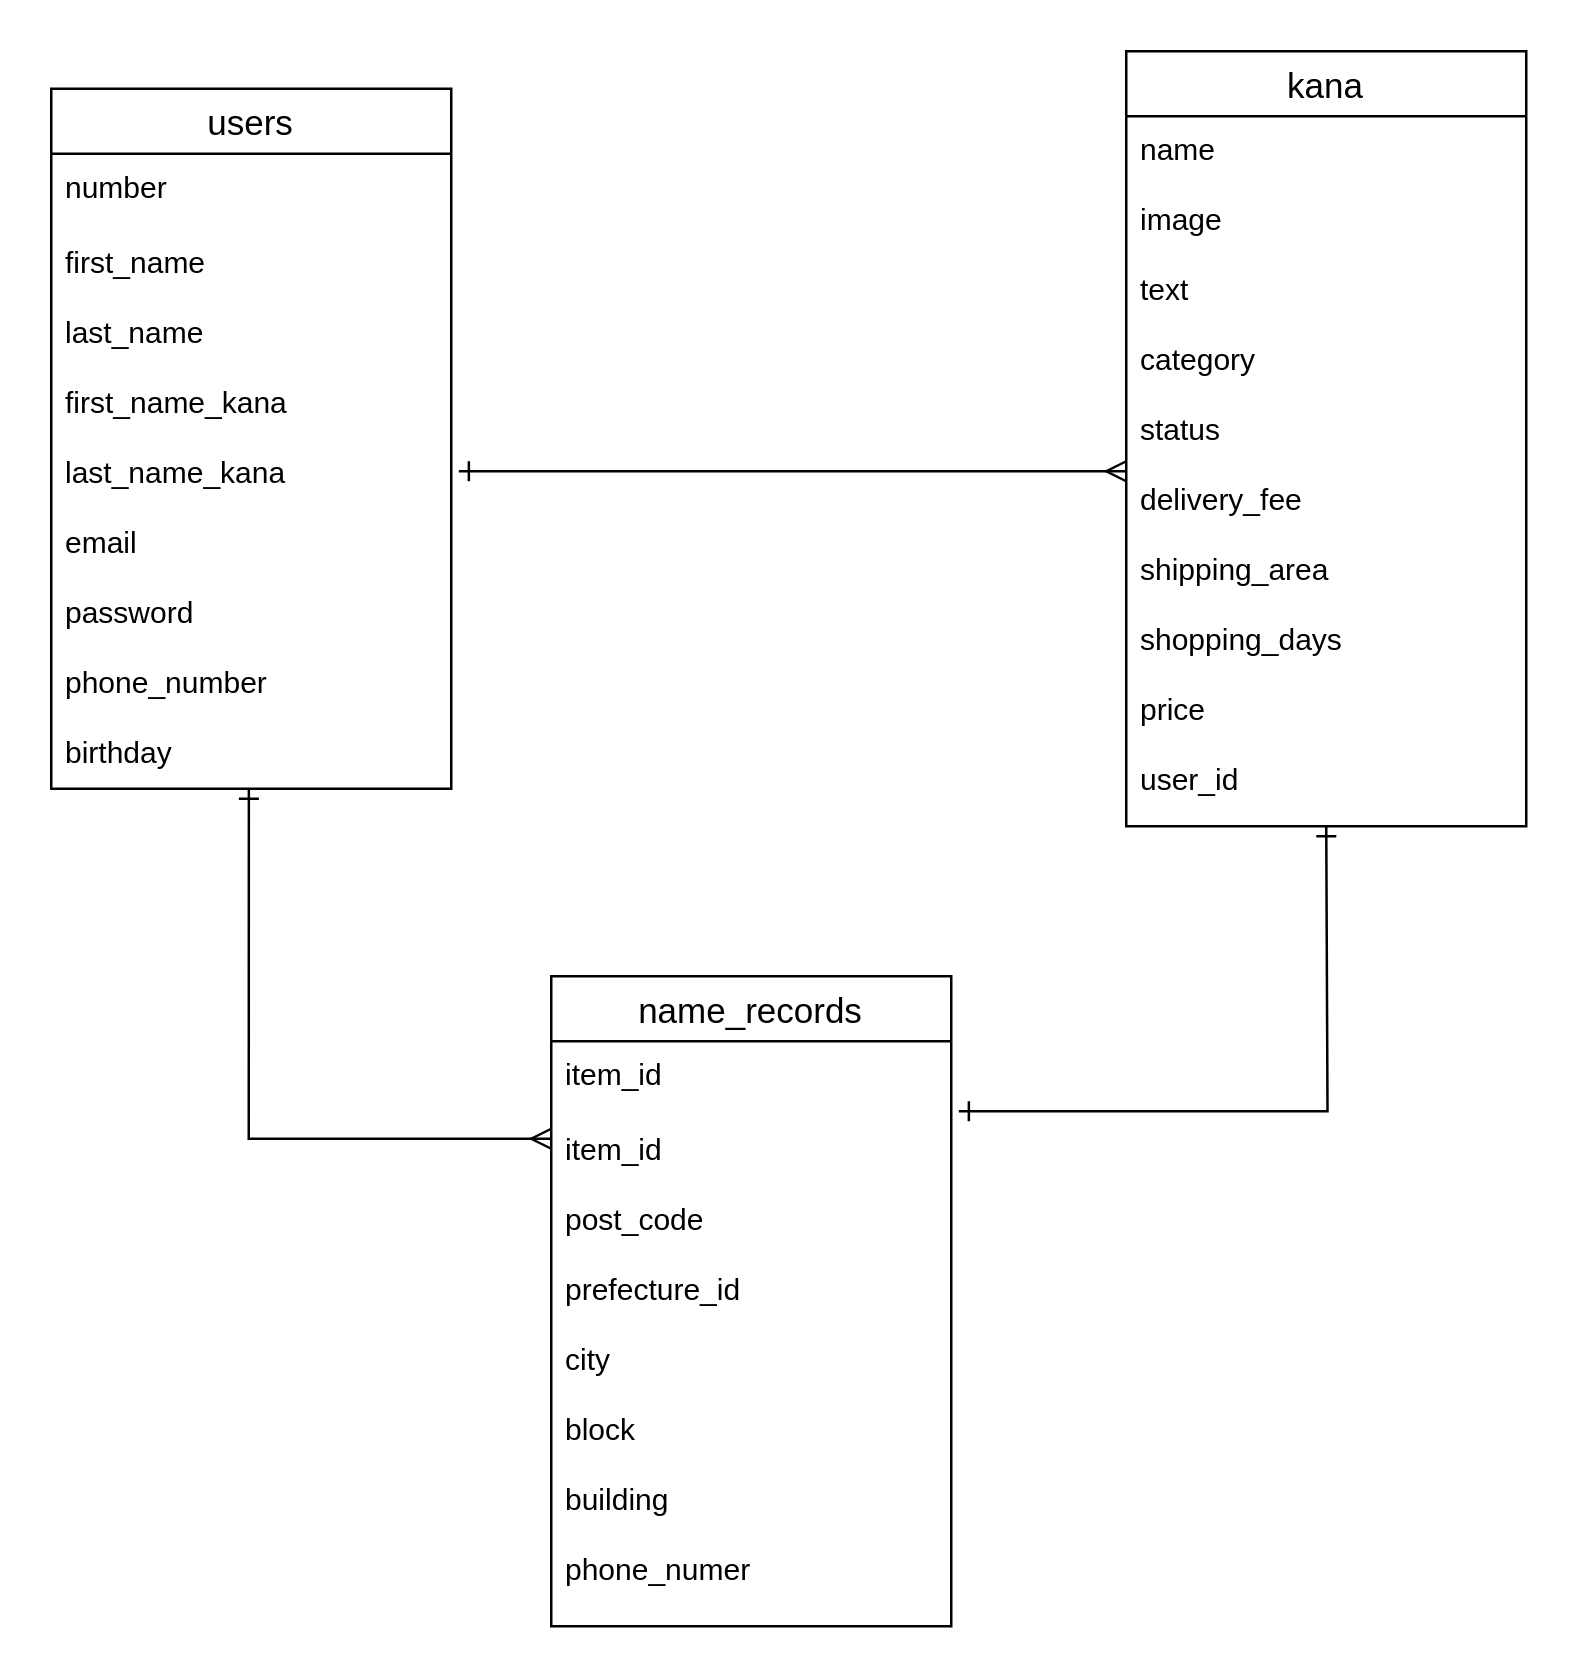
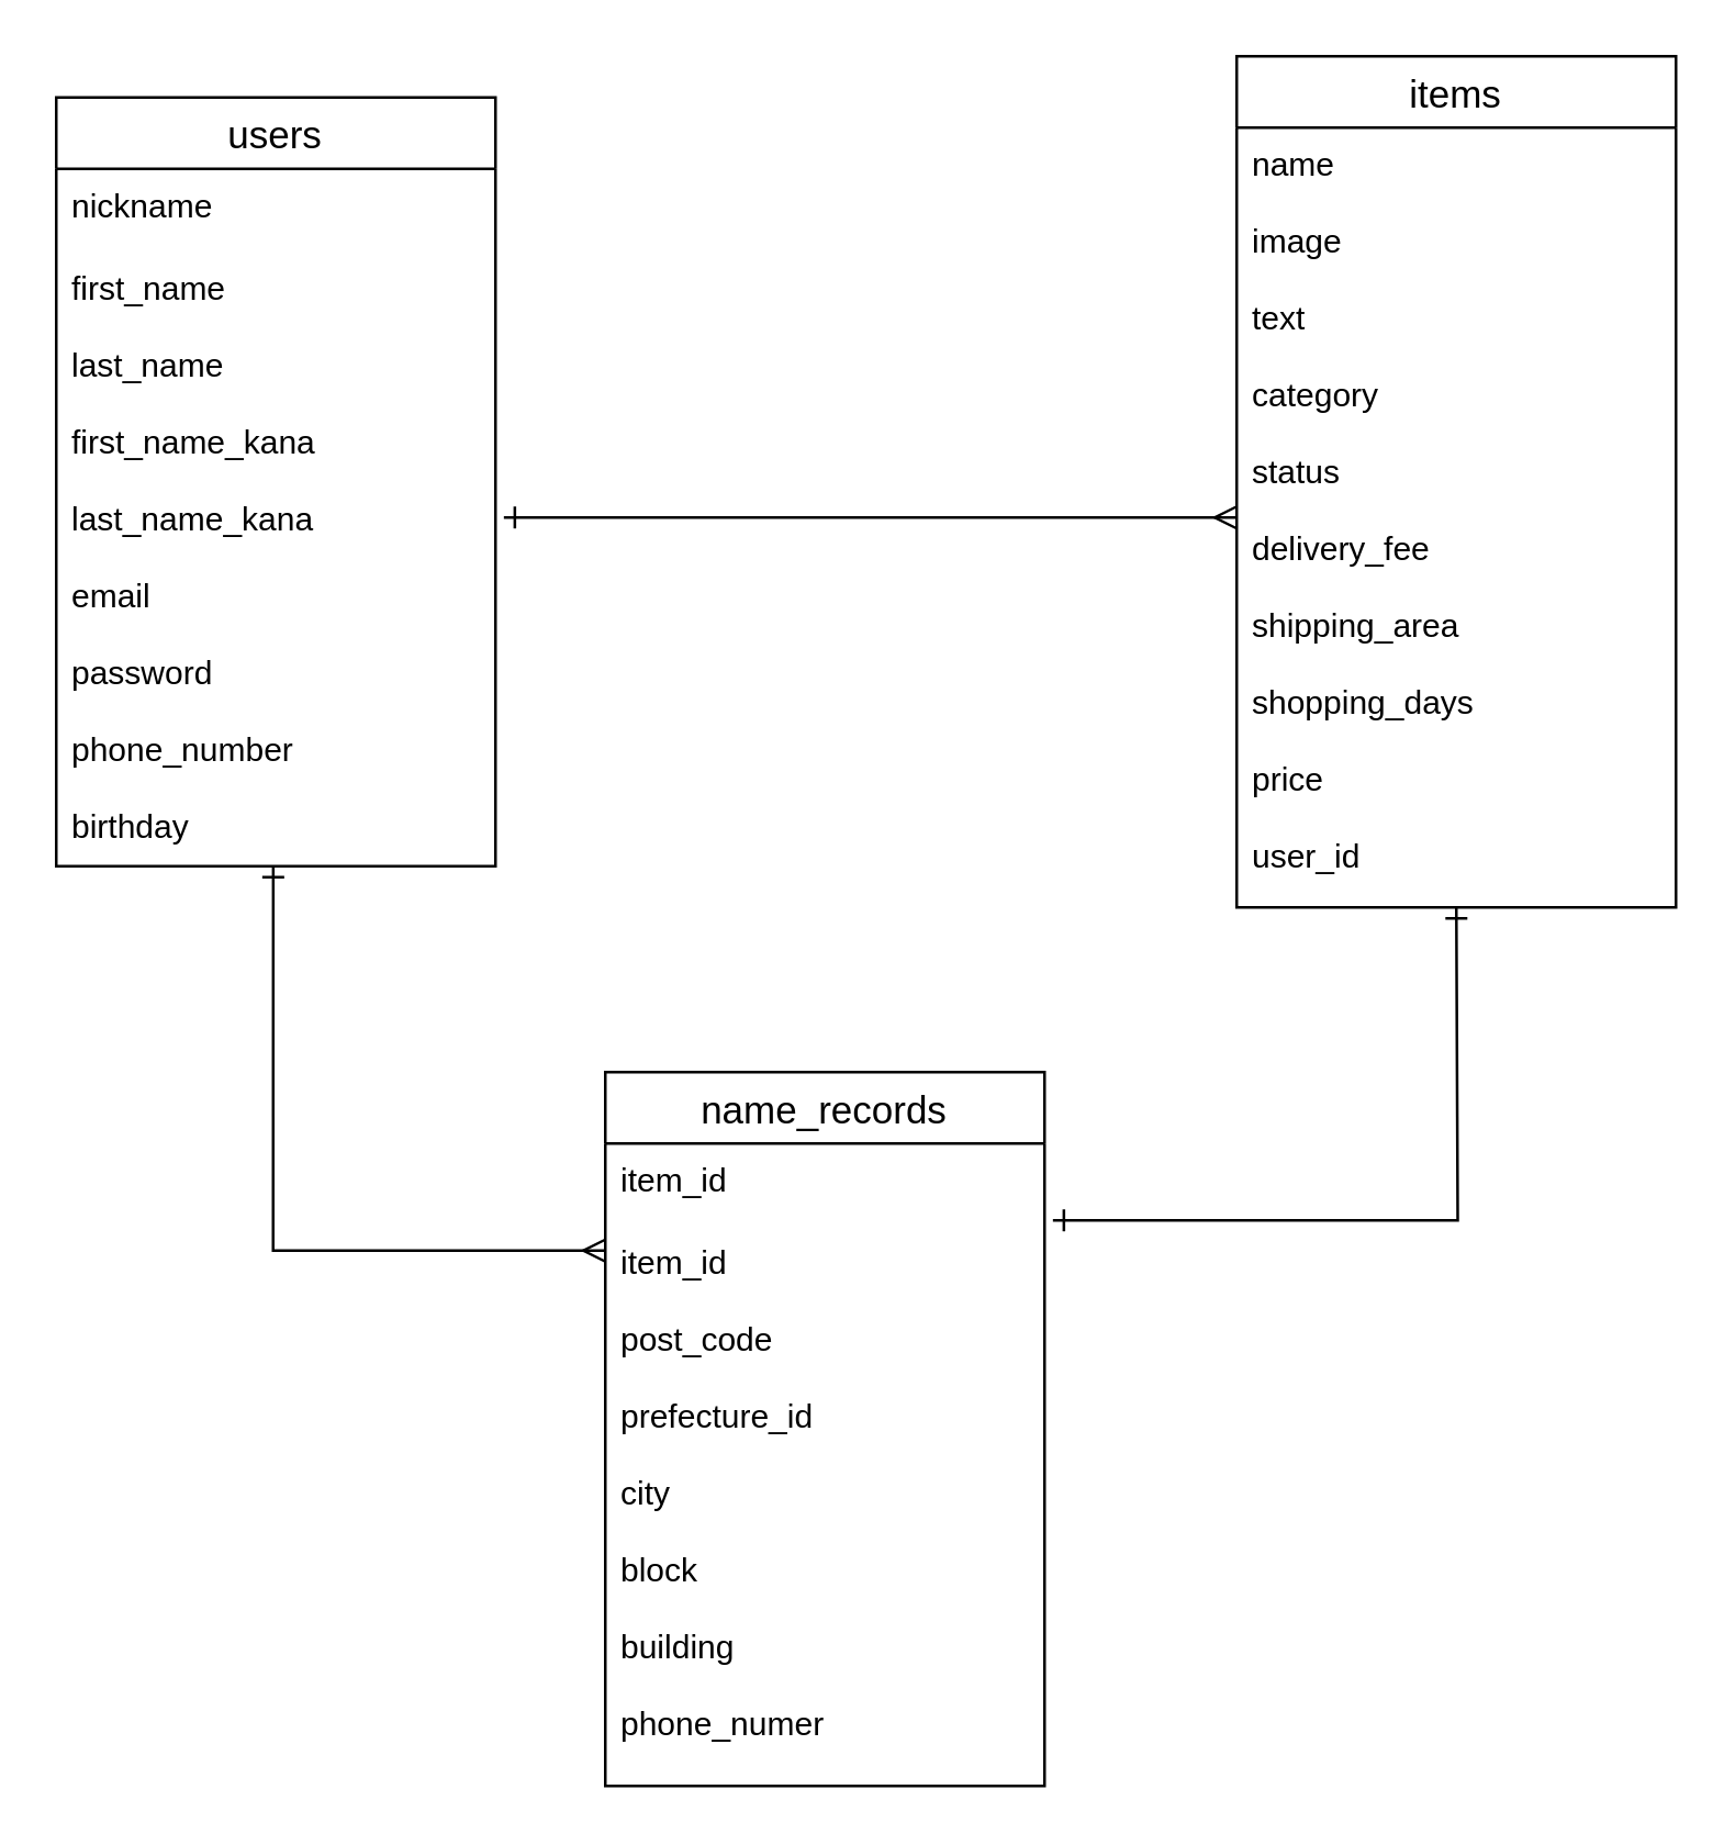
  <mxCell id="0" />
  <mxCell id="1" parent="0" />
  <mxCell id="2" value="users" style="swimlane;fontStyle=0;childLayout=stackLayout;horizontal=1;startSize=26;horizontalStack=0;resizeParent=1;resizeParentMax=0;resizeLast=0;collapsible=1;marginBottom=0;align=center;fontSize=14;" parent="1" vertex="1"><mxGeometry x="20" y="35" width="160" height="280" as="geometry" /></mxCell>
- <mxCell id="3" value="number" style="text;strokeColor=none;fillColor=none;spacingLeft=4;spacingRight=4;overflow=hidden;rotatable=0;points=[[0,0.5],[1,0.5]];portConstraint=eastwest;fontSize=12;" parent="2" vertex="1"><mxGeometry y="26" width="160" height="254" as="geometry" /></mxCell>
- <mxCell id="4" value="kana" style="swimlane;fontStyle=0;childLayout=stackLayout;horizontal=1;startSize=26;horizontalStack=0;resizeParent=1;resizeParentMax=0;resizeLast=0;collapsible=1;marginBottom=0;align=center;fontSize=14;" parent="1" vertex="1"><mxGeometry x="450" y="20" width="160" height="310" as="geometry" /></mxCell>
+ <mxCell id="3" value="nickname" style="text;strokeColor=none;fillColor=none;spacingLeft=4;spacingRight=4;overflow=hidden;rotatable=0;points=[[0,0.5],[1,0.5]];portConstraint=eastwest;fontSize=12;" parent="2" vertex="1"><mxGeometry y="26" width="160" height="254" as="geometry" /></mxCell>
+ <mxCell id="4" value="items" style="swimlane;fontStyle=0;childLayout=stackLayout;horizontal=1;startSize=26;horizontalStack=0;resizeParent=1;resizeParentMax=0;resizeLast=0;collapsible=1;marginBottom=0;align=center;fontSize=14;" parent="1" vertex="1"><mxGeometry x="450" y="20" width="160" height="310" as="geometry" /></mxCell>
  <mxCell id="5" value="name&#10;&#10;image&#10;&#10;text&#10;&#10;category&#10;&#10;status&#10;&#10;delivery_fee&#10;&#10;shipping_area&#10;&#10;shopping_days&#10;&#10;price&#10;&#10;user_id&#10;&#10;&#10;&#10;&#10;&#10;&#10;&#10;&#10;&#10;" style="text;strokeColor=none;fillColor=none;spacingLeft=4;spacingRight=4;overflow=hidden;rotatable=0;points=[[0,0.5],[1,0.5]];portConstraint=eastwest;fontSize=12;" parent="4" vertex="1"><mxGeometry y="26" width="160" height="284" as="geometry" /></mxCell>
  <mxCell id="6" style="edgeStyle=orthogonalEdgeStyle;rounded=0;orthogonalLoop=1;jettySize=auto;html=1;exitX=1.019;exitY=0.933;exitDx=0;exitDy=0;startArrow=ERone;startFill=0;endArrow=ERone;endFill=0;strokeWidth=1;exitPerimeter=0;" parent="4" source="10" edge="1"><mxGeometry relative="1" as="geometry"><mxPoint x="80" y="310" as="targetPoint" /><mxPoint x="-70" y="441" as="sourcePoint" /></mxGeometry></mxCell>
  <mxCell id="7" style="edgeStyle=orthogonalEdgeStyle;rounded=0;orthogonalLoop=1;jettySize=auto;html=1;entryX=0;entryY=0.5;entryDx=0;entryDy=0;endArrow=ERmany;endFill=0;strokeWidth=1;startArrow=ERone;startFill=0;exitX=1.019;exitY=0.433;exitDx=0;exitDy=0;exitPerimeter=0;" parent="1" source="12" target="5" edge="1"><mxGeometry relative="1" as="geometry"><mxPoint x="120" y="188" as="sourcePoint" /><Array as="points" /></mxGeometry></mxCell>
  <mxCell id="8" style="edgeStyle=orthogonalEdgeStyle;rounded=0;orthogonalLoop=1;jettySize=auto;html=1;entryX=0.494;entryY=1;entryDx=0;entryDy=0;entryPerimeter=0;startArrow=ERmany;startFill=0;endArrow=ERone;endFill=0;strokeWidth=1;exitX=0;exitY=0.25;exitDx=0;exitDy=0;" parent="1" source="9" target="12" edge="1"><mxGeometry relative="1" as="geometry"><mxPoint x="210" y="500" as="sourcePoint" /></mxGeometry></mxCell>
  <mxCell id="9" value="name_records" style="swimlane;fontStyle=0;childLayout=stackLayout;horizontal=1;startSize=26;horizontalStack=0;resizeParent=1;resizeParentMax=0;resizeLast=0;collapsible=1;marginBottom=0;align=center;fontSize=14;" parent="1" vertex="1"><mxGeometry x="220" y="390" width="160" height="260" as="geometry" /></mxCell>
  <mxCell id="10" value="item_id" style="text;strokeColor=none;fillColor=none;spacingLeft=4;spacingRight=4;overflow=hidden;rotatable=0;points=[[0,0.5],[1,0.5]];portConstraint=eastwest;fontSize=12;" parent="9" vertex="1"><mxGeometry y="26" width="160" height="30" as="geometry" /></mxCell>
  <mxCell id="11" value="item_id&#10;&#10;post_code&#10;&#10;prefecture_id&#10;&#10;city&#10;&#10;block&#10;&#10;building&#10;&#10;phone_numer&#10;&#10;&#10;&#10;&#10;&#10;&#10;&#10;" style="text;strokeColor=none;fillColor=none;spacingLeft=4;spacingRight=4;overflow=hidden;rotatable=0;points=[[0,0.5],[1,0.5]];portConstraint=eastwest;fontSize=12;" parent="9" vertex="1"><mxGeometry y="56" width="160" height="204" as="geometry" /></mxCell>
  <mxCell id="12" value="first_name&#10;&#10;last_name&#10;&#10;first_name_kana&#10;&#10;last_name_kana&#10;&#10;email&#10;&#10;password&#10;&#10;phone_number&#10;&#10;birthday&#10;&#10;" style="text;strokeColor=none;fillColor=none;spacingLeft=4;spacingRight=4;overflow=hidden;rotatable=0;points=[[0,0.5],[1,0.5]];portConstraint=eastwest;fontSize=12;" parent="1" vertex="1"><mxGeometry x="20" y="91" width="160" height="224" as="geometry" /></mxCell>
